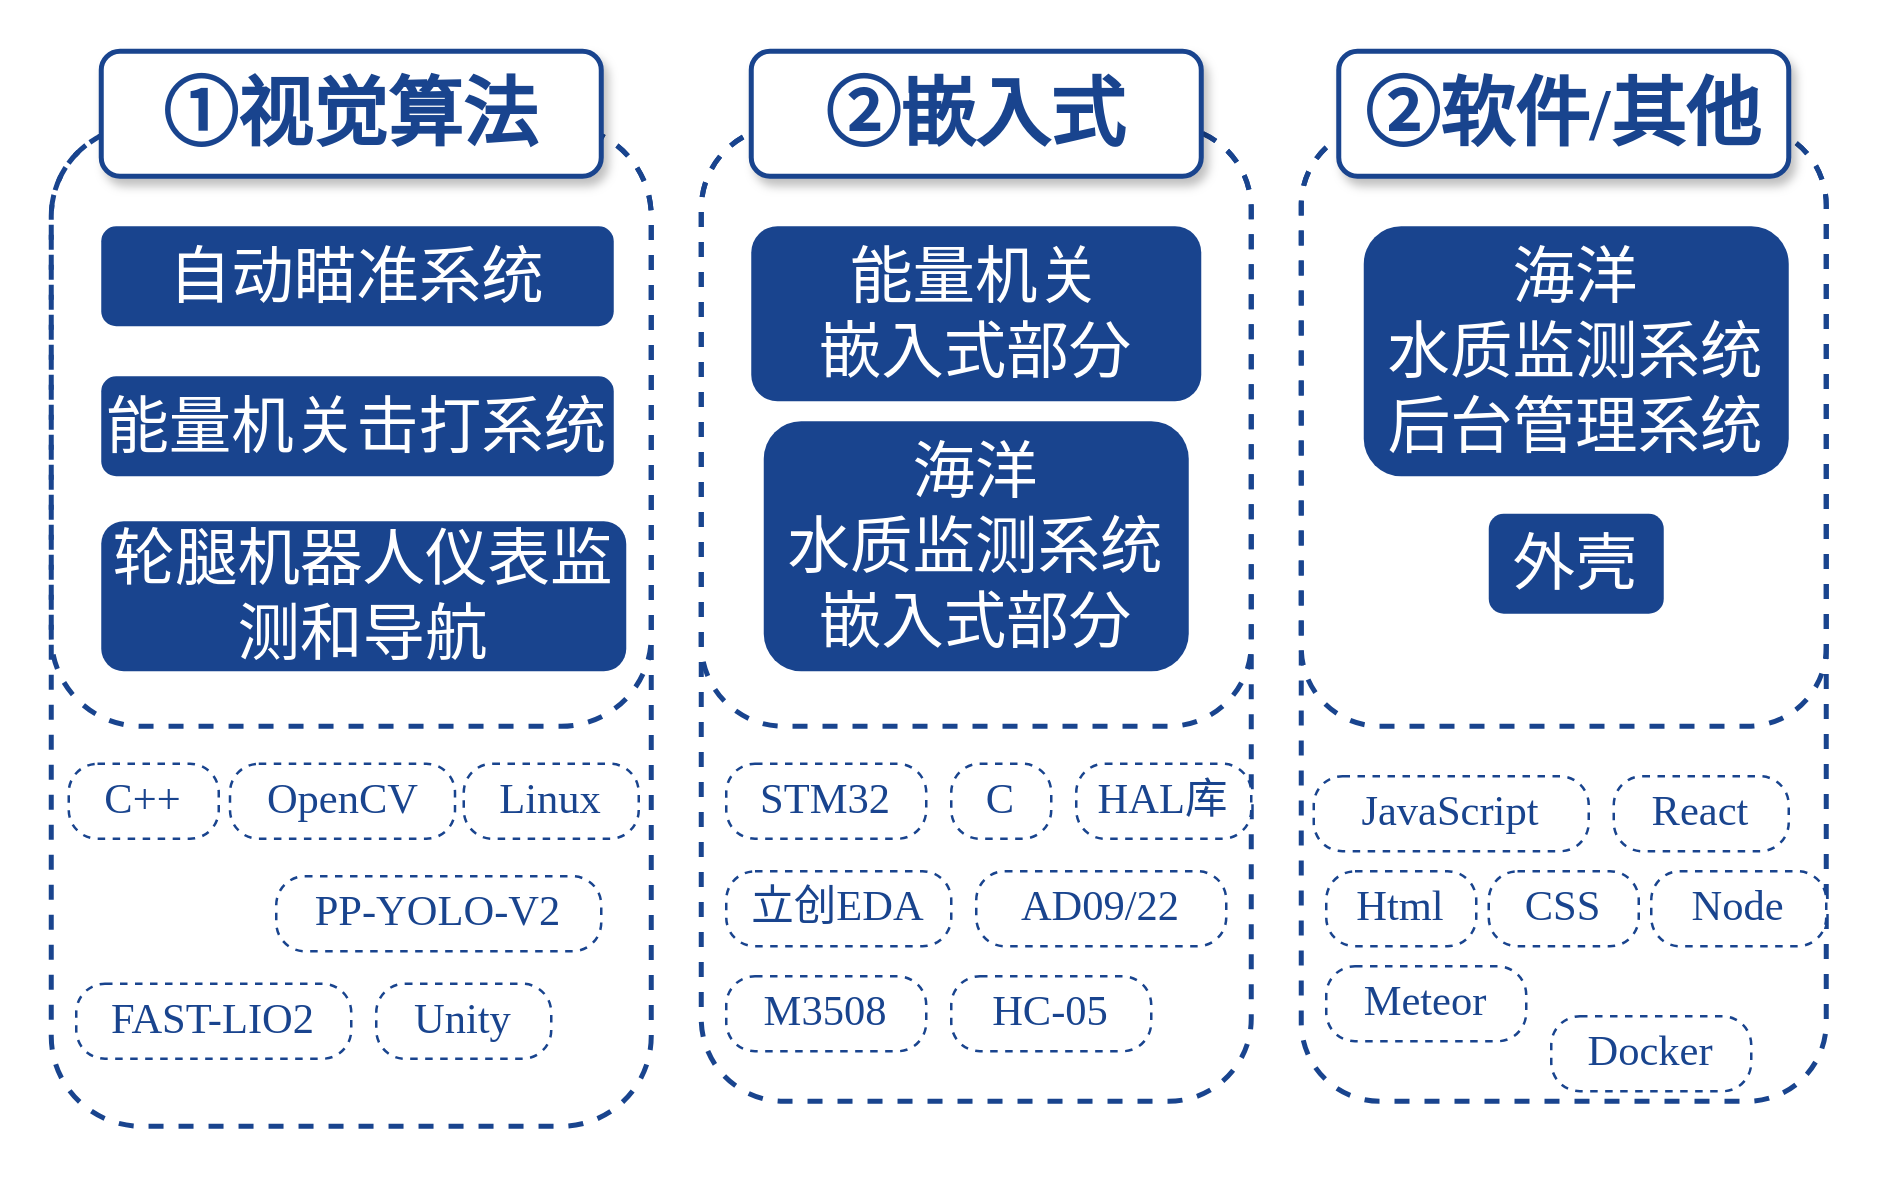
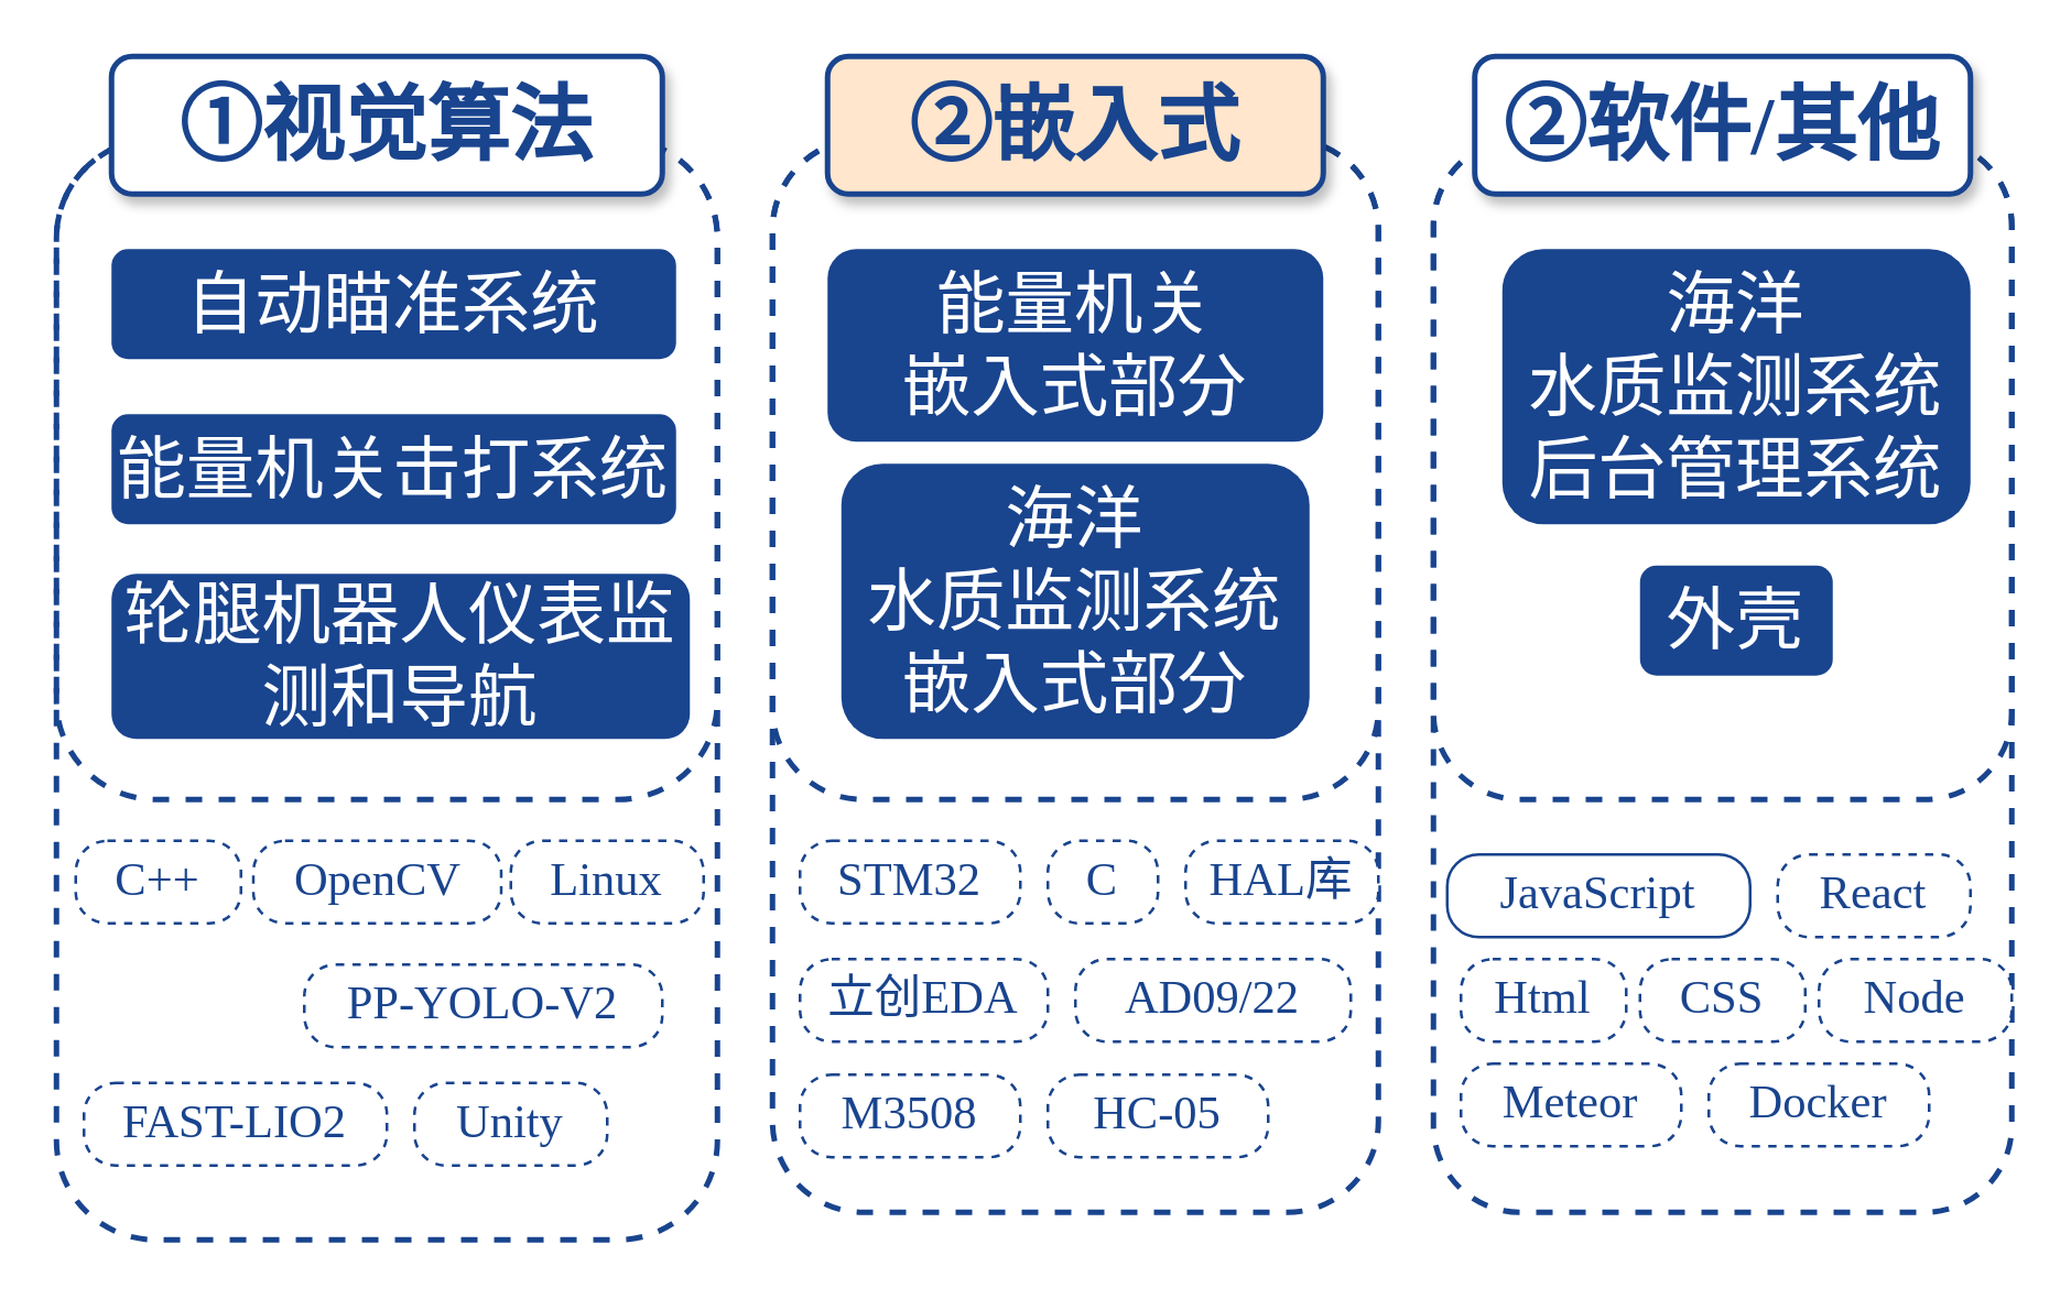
  <mxCell id="0" />
  <mxCell id="1" parent="0" />
  <mxCell id="2" value="" style="rounded=1;whiteSpace=wrap;html=1;fillColor=none;dashed=1;strokeWidth=2;strokeColor=#19448E;" vertex="1" parent="1"><mxGeometry x="520" y="50" width="210" height="390" as="geometry" /></mxCell>
  <mxCell id="3" value="" style="rounded=1;whiteSpace=wrap;html=1;fillColor=none;dashed=1;strokeWidth=2;strokeColor=#19448E;" vertex="1" parent="1"><mxGeometry x="520" y="50" width="210" height="240" as="geometry" /></mxCell>
  <mxCell id="4" value="" style="rounded=1;whiteSpace=wrap;html=1;fillColor=none;dashed=1;strokeWidth=2;strokeColor=#19448E;" vertex="1" parent="1"><mxGeometry x="280" y="50" width="220" height="390" as="geometry" /></mxCell>
  <mxCell id="5" value="" style="rounded=1;whiteSpace=wrap;html=1;fillColor=none;dashed=1;strokeWidth=2;strokeColor=#19448E;" vertex="1" parent="1"><mxGeometry x="20" y="50" width="240" height="400" as="geometry" /></mxCell>
  <mxCell id="6" value="" style="rounded=1;whiteSpace=wrap;html=1;fillColor=none;dashed=1;strokeWidth=2;strokeColor=#19448E;" vertex="1" parent="1"><mxGeometry x="280" y="50" width="220" height="240" as="geometry" /></mxCell>
  <mxCell id="7" value="" style="rounded=1;whiteSpace=wrap;html=1;fillColor=none;dashed=1;strokeWidth=2;strokeColor=#19448E;" vertex="1" parent="1"><mxGeometry x="20" y="50" width="240" height="240" as="geometry" /></mxCell>
- <mxCell id="8" value="&lt;font size=&quot;1&quot; color=&quot;#19448e&quot;&gt;&lt;b style=&quot;font-size: 30px;&quot;&gt;②嵌入式&lt;/b&gt;&lt;/font&gt;" style="rounded=1;whiteSpace=wrap;html=1;strokeColor=#19448E;fontFamily=Times New Roman;strokeWidth=2;glass=0;shadow=1;" vertex="1" parent="1"><mxGeometry x="300" width="180" height="50" as="geometry" y="20" /></mxCell>
+ <mxCell id="8" value="&lt;font size=&quot;1&quot; color=&quot;#19448e&quot;&gt;&lt;b style=&quot;font-size: 30px;&quot;&gt;②嵌入式&lt;/b&gt;&lt;/font&gt;" style="rounded=1;whiteSpace=wrap;html=1;strokeColor=#19448E;fontFamily=Times New Roman;strokeWidth=2;glass=0;shadow=1;fillColor=#ffe6cc;" vertex="1" parent="1"><mxGeometry x="300" width="180" height="50" as="geometry" y="20" /></mxCell>
  <mxCell id="9" value="&lt;font size=&quot;1&quot; color=&quot;#19448e&quot;&gt;&lt;b style=&quot;font-size: 30px;&quot;&gt;②软件/其他&lt;/b&gt;&lt;/font&gt;" style="rounded=1;whiteSpace=wrap;html=1;strokeColor=#19448E;fontFamily=Times New Roman;strokeWidth=2;glass=0;shadow=1;" vertex="1" parent="1"><mxGeometry x="535" width="180" height="50" as="geometry" y="20" /></mxCell>
  <mxCell id="10" value="&lt;font style=&quot;font-size: 25px;&quot;&gt;自动瞄准系统&lt;/font&gt;" style="rounded=1;whiteSpace=wrap;html=1;strokeColor=none;fontFamily=stsong;dashed=1;fontStyle=0;fontColor=#FFFFFF;fillColor=#19448E;" vertex="1" parent="1"><mxGeometry y="90" width="205" height="40" as="geometry" x="40" /></mxCell>
  <mxCell id="11" value="&lt;font style=&quot;font-size: 25px;&quot; face=&quot;stsong&quot;&gt;能量机关击打系统&lt;/font&gt;" style="rounded=1;whiteSpace=wrap;html=1;strokeColor=none;fontFamily=Times New Roman;dashed=1;fontStyle=0;fontColor=#FFFFFF;fillColor=#19448E;" vertex="1" parent="1"><mxGeometry y="150" width="205" height="40" as="geometry" x="40" /></mxCell>
  <mxCell id="12" value="&lt;font style=&quot;font-size: 25px;&quot; face=&quot;stsong&quot;&gt;轮腿机器人仪表监测和导航&lt;/font&gt;" style="rounded=1;whiteSpace=wrap;html=1;strokeColor=none;fontFamily=Times New Roman;dashed=1;fontStyle=0;fontColor=#FFFFFF;fillColor=#19448E;" vertex="1" parent="1"><mxGeometry y="208" width="210" height="60" as="geometry" x="40" /></mxCell>
  <mxCell id="13" value="&lt;font size=&quot;1&quot; color=&quot;#19448e&quot;&gt;&lt;b style=&quot;font-size: 30px;&quot;&gt;①视觉算法&lt;/b&gt;&lt;/font&gt;" style="rounded=1;whiteSpace=wrap;html=1;strokeColor=#19448E;fontFamily=Times New Roman;strokeWidth=2;glass=0;shadow=1;" vertex="1" parent="1"><mxGeometry width="200" height="50" as="geometry" x="40" y="20" /></mxCell>
  <mxCell id="14" value="&lt;font style=&quot;font-size: 17px;&quot;&gt;C++&lt;/font&gt;" style="rounded=1;whiteSpace=wrap;html=1;strokeColor=#19448E;fontFamily=Verdana;dashed=1;fillColor=#FFFFFF;fontColor=#19448E;autosize=1;arcSize=23;absoluteArcSize=1;fontSize=17;" vertex="1" parent="1"><mxGeometry x="27" y="305" width="60" height="30" as="geometry" /></mxCell>
  <mxCell id="15" value="&lt;font style=&quot;font-size: 17px;&quot;&gt;OpenCV&lt;/font&gt;" style="rounded=1;whiteSpace=wrap;html=1;strokeColor=#19448E;fontFamily=Verdana;dashed=1;fillColor=#FFFFFF;fontColor=#19448E;autosize=1;arcSize=23;absoluteArcSize=1;fontSize=17;" vertex="1" parent="1"><mxGeometry x="91.5" y="305" width="90" height="30" as="geometry" /></mxCell>
  <mxCell id="16" value="&lt;font style=&quot;font-size: 17px;&quot;&gt;Linux&lt;/font&gt;" style="rounded=1;whiteSpace=wrap;html=1;strokeColor=#19448E;fontFamily=Verdana;dashed=1;fillColor=#FFFFFF;fontColor=#19448E;autosize=1;arcSize=23;absoluteArcSize=1;fontSize=17;" vertex="1" parent="1"><mxGeometry x="185" y="305" width="70" height="30" as="geometry" /></mxCell>
  <mxCell id="17" value="&lt;font style=&quot;font-size: 25px;&quot;&gt;能量机关&lt;/font&gt;&lt;div&gt;&lt;font style=&quot;font-size: 25px;&quot;&gt;嵌入式部分&lt;/font&gt;&lt;/div&gt;" style="rounded=1;whiteSpace=wrap;html=1;strokeColor=none;fontFamily=stsong;dashed=1;fontStyle=0;fontColor=#FFFFFF;fillColor=#19448E;fixedWidth=0;container=0;autosize=1;" vertex="1" parent="1"><mxGeometry x="300" y="90" width="180" height="70" as="geometry" /></mxCell>
  <mxCell id="18" value="&lt;span style=&quot;font-size: 25px;&quot;&gt;海洋&lt;/span&gt;&lt;div&gt;&lt;span style=&quot;font-size: 25px;&quot;&gt;水质监测系统&lt;/span&gt;&lt;div&gt;&lt;span style=&quot;font-size: 25px;&quot;&gt;嵌入式部分&lt;/span&gt;&lt;/div&gt;&lt;/div&gt;" style="rounded=1;whiteSpace=wrap;html=1;strokeColor=none;fontFamily=stsong;dashed=1;fontStyle=0;fontColor=#FFFFFF;fillColor=#19448E;fixedWidth=0;container=0;autosize=1;" vertex="1" parent="1"><mxGeometry x="305" y="168" width="170" height="100" as="geometry" /></mxCell>
  <mxCell id="19" value="&lt;font style=&quot;font-size: 17px;&quot;&gt;STM32&lt;/font&gt;" style="rounded=1;whiteSpace=wrap;html=1;strokeColor=#19448E;fontFamily=Verdana;dashed=1;fillColor=#FFFFFF;fontColor=#19448E;autosize=1;arcSize=23;absoluteArcSize=1;fontSize=17;" vertex="1" parent="1"><mxGeometry x="290" y="305" width="80" height="30" as="geometry" /></mxCell>
  <mxCell id="20" value="&lt;font style=&quot;font-size: 17px;&quot;&gt;立创EDA&lt;/font&gt;" style="rounded=1;whiteSpace=wrap;html=1;strokeColor=#19448E;fontFamily=Verdana;dashed=1;fillColor=#FFFFFF;fontColor=#19448E;autosize=1;arcSize=23;absoluteArcSize=1;fontSize=17;" vertex="1" parent="1"><mxGeometry x="290" y="348" width="90" height="30" as="geometry" /></mxCell>
  <mxCell id="21" value="&lt;font style=&quot;font-size: 17px;&quot;&gt;C&lt;/font&gt;" style="rounded=1;whiteSpace=wrap;html=1;strokeColor=#19448E;fontFamily=Verdana;dashed=1;fillColor=#FFFFFF;fontColor=#19448E;autosize=1;arcSize=23;absoluteArcSize=1;fontSize=17;" vertex="1" parent="1"><mxGeometry x="380" y="305" width="40" height="30" as="geometry" /></mxCell>
  <mxCell id="22" value="&lt;font style=&quot;font-size: 17px;&quot;&gt;PP-YOLO-V2&lt;/font&gt;" style="rounded=1;whiteSpace=wrap;html=1;strokeColor=#19448E;fontFamily=Verdana;dashed=1;fillColor=#FFFFFF;fontColor=#19448E;autosize=1;arcSize=23;absoluteArcSize=1;fontSize=17;" vertex="1" parent="1"><mxGeometry x="110" y="350" width="130" height="30" as="geometry" /></mxCell>
  <mxCell id="23" value="&lt;font style=&quot;font-size: 17px;&quot;&gt;FAST-LIO2&lt;/font&gt;" style="rounded=1;whiteSpace=wrap;html=1;strokeColor=#19448E;fontFamily=Verdana;dashed=1;fillColor=#FFFFFF;fontColor=#19448E;autosize=1;arcSize=23;absoluteArcSize=1;fontSize=17;" vertex="1" parent="1"><mxGeometry x="30" y="393" width="110" height="30" as="geometry" /></mxCell>
  <mxCell id="24" value="Unity" style="rounded=1;whiteSpace=wrap;html=1;strokeColor=#19448E;fontFamily=Verdana;dashed=1;fillColor=#FFFFFF;fontColor=#19448E;autosize=1;arcSize=23;absoluteArcSize=1;fontSize=17;" vertex="1" parent="1"><mxGeometry x="150" y="393" width="70" height="30" as="geometry" /></mxCell>
  <mxCell id="25" value="&lt;font style=&quot;font-size: 17px;&quot;&gt;HAL库&lt;/font&gt;" style="rounded=1;whiteSpace=wrap;html=1;strokeColor=#19448E;fontFamily=Verdana;dashed=1;fillColor=#FFFFFF;fontColor=#19448E;autosize=1;arcSize=23;absoluteArcSize=1;fontSize=17;" vertex="1" parent="1"><mxGeometry x="430" y="305" width="70" height="30" as="geometry" /></mxCell>
  <mxCell id="26" value="&lt;font style=&quot;font-size: 17px;&quot;&gt;AD09/22&lt;/font&gt;" style="rounded=1;whiteSpace=wrap;html=1;strokeColor=#19448E;fontFamily=Verdana;dashed=1;fillColor=#FFFFFF;fontColor=#19448E;autosize=1;arcSize=23;absoluteArcSize=1;fontSize=17;" vertex="1" parent="1"><mxGeometry x="390" y="348" width="100" height="30" as="geometry" /></mxCell>
  <mxCell id="27" value="M3508" style="rounded=1;whiteSpace=wrap;html=1;strokeColor=#19448E;fontFamily=Verdana;dashed=1;fillColor=#FFFFFF;fontColor=#19448E;autosize=1;arcSize=23;absoluteArcSize=1;fontSize=17;" vertex="1" parent="1"><mxGeometry x="290" y="390" width="80" height="30" as="geometry" /></mxCell>
  <mxCell id="28" value="HC-05" style="rounded=1;whiteSpace=wrap;html=1;strokeColor=#19448E;fontFamily=Verdana;dashed=1;fillColor=#FFFFFF;fontColor=#19448E;autosize=1;arcSize=23;absoluteArcSize=1;fontSize=17;" vertex="1" parent="1"><mxGeometry x="380" y="390" width="80" height="30" as="geometry" /></mxCell>
  <mxCell id="29" value="&lt;span style=&quot;font-size: 25px;&quot;&gt;海洋&lt;/span&gt;&lt;div&gt;&lt;span style=&quot;font-size: 25px;&quot;&gt;水质监测系统&lt;/span&gt;&lt;/div&gt;&lt;div&gt;&lt;span style=&quot;font-size: 25px;&quot;&gt;后台管理系统&lt;/span&gt;&lt;/div&gt;" style="rounded=1;whiteSpace=wrap;html=1;strokeColor=none;fontFamily=stsong;dashed=1;fontStyle=0;fontColor=#FFFFFF;fillColor=#19448E;fixedWidth=0;container=0;autosize=1;" vertex="1" parent="1"><mxGeometry x="545" y="90" width="170" height="100" as="geometry" /></mxCell>
  <mxCell id="30" value="&lt;div&gt;&lt;span style=&quot;font-size: 25px;&quot;&gt;外壳&lt;/span&gt;&lt;/div&gt;" style="rounded=1;whiteSpace=wrap;html=1;strokeColor=none;fontFamily=stsong;dashed=1;fontStyle=0;fontColor=#FFFFFF;fillColor=#19448E;fixedWidth=0;container=0;autosize=1;" vertex="1" parent="1"><mxGeometry x="595" y="205" width="70" height="40" as="geometry" /></mxCell>
- <mxCell id="31" value="JavaScript" style="rounded=1;whiteSpace=wrap;html=1;strokeColor=#19448E;fontFamily=Verdana;dashed=1;fillColor=#FFFFFF;fontColor=#19448E;autosize=1;arcSize=23;absoluteArcSize=1;fontSize=17;" vertex="1" parent="1"><mxGeometry x="525" y="310" width="110" height="30" as="geometry" /></mxCell>
+ <mxCell id="31" value="JavaScript" style="rounded=1;whiteSpace=wrap;html=1;strokeColor=#19448E;fontFamily=Verdana;dashed=0;fillColor=#FFFFFF;fontColor=#19448E;autosize=1;arcSize=23;absoluteArcSize=1;fontSize=17;" vertex="1" parent="1"><mxGeometry x="525" y="310" width="110" height="30" as="geometry" /></mxCell>
  <mxCell id="32" value="React" style="rounded=1;whiteSpace=wrap;html=1;strokeColor=#19448E;fontFamily=Verdana;dashed=1;fillColor=#FFFFFF;fontColor=#19448E;autosize=1;arcSize=23;absoluteArcSize=1;fontSize=17;" vertex="1" parent="1"><mxGeometry x="645" y="310" width="70" height="30" as="geometry" /></mxCell>
  <mxCell id="33" value="Html" style="rounded=1;whiteSpace=wrap;html=1;strokeColor=#19448E;fontFamily=Verdana;dashed=1;fillColor=#FFFFFF;fontColor=#19448E;autosize=1;arcSize=23;absoluteArcSize=1;fontSize=17;" vertex="1" parent="1"><mxGeometry x="530" y="348" width="60" height="30" as="geometry" /></mxCell>
  <mxCell id="34" value="CSS" style="rounded=1;whiteSpace=wrap;html=1;strokeColor=#19448E;fontFamily=Verdana;dashed=1;fillColor=#FFFFFF;fontColor=#19448E;autosize=1;arcSize=23;absoluteArcSize=1;fontSize=17;" vertex="1" parent="1"><mxGeometry x="595" y="348" width="60" height="30" as="geometry" /></mxCell>
  <mxCell id="35" value="Meteor" style="rounded=1;whiteSpace=wrap;html=1;strokeColor=#19448E;fontFamily=Verdana;dashed=1;fillColor=#FFFFFF;fontColor=#19448E;autosize=1;arcSize=23;absoluteArcSize=1;fontSize=17;" vertex="1" parent="1"><mxGeometry x="530" y="386" width="80" height="30" as="geometry" /></mxCell>
  <mxCell id="36" value="Node" style="rounded=1;whiteSpace=wrap;html=1;strokeColor=#19448E;fontFamily=Verdana;dashed=1;fillColor=#FFFFFF;fontColor=#19448E;autosize=1;arcSize=23;absoluteArcSize=1;fontSize=17;" vertex="1" parent="1"><mxGeometry x="660" y="348" width="70" height="30" as="geometry" /></mxCell>
- <mxCell id="37" value="Docker" style="rounded=1;whiteSpace=wrap;html=1;strokeColor=#19448E;fontFamily=Verdana;dashed=1;fillColor=#FFFFFF;fontColor=#19448E;autosize=1;arcSize=23;absoluteArcSize=1;fontSize=17;" vertex="1" parent="1"><mxGeometry x="620" y="406" width="80" height="30" as="geometry" /></mxCell>
+ <mxCell id="37" value="Docker" style="rounded=1;whiteSpace=wrap;html=1;strokeColor=#19448E;fontFamily=Verdana;dashed=1;fillColor=#FFFFFF;fontColor=#19448E;autosize=1;arcSize=23;absoluteArcSize=1;fontSize=17;" vertex="1" parent="1"><mxGeometry x="620" y="386" width="80" height="30" as="geometry" /></mxCell>
